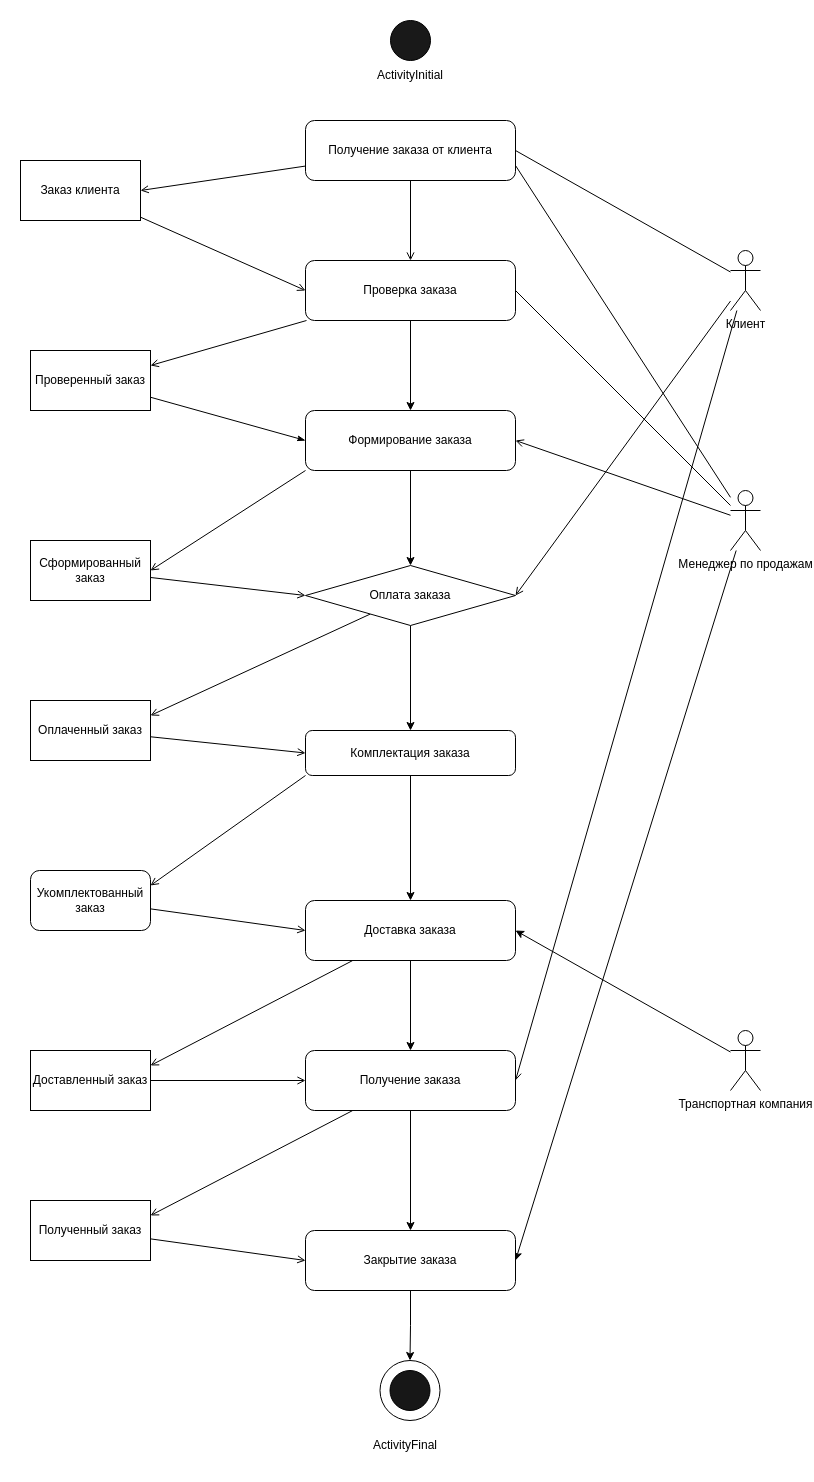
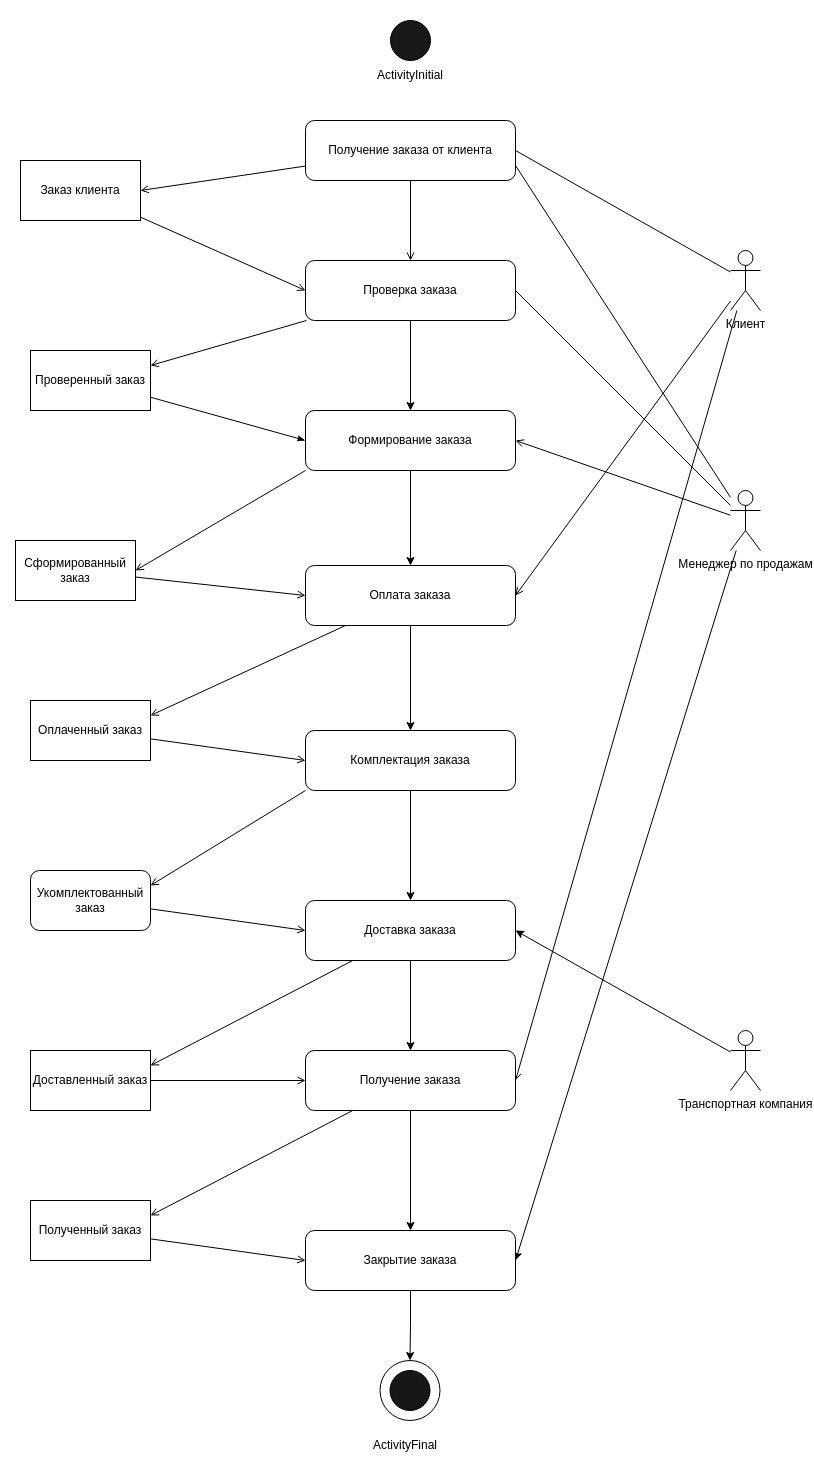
  <mxCell id="0" />
  <mxCell id="1" parent="0" />
  <mxCell id="2" value="" style="ellipse;whiteSpace=wrap;html=1;aspect=fixed;fillColor=#191919;" vertex="1" parent="1"><mxGeometry x="390" y="20" width="40" height="40" as="geometry" /></mxCell>
  <mxCell id="3" value="ActivityInitial" style="text;html=1;align=center;verticalAlign=middle;whiteSpace=wrap;rounded=0;" vertex="1" parent="1"><mxGeometry x="380" y="60" width="60" height="30" as="geometry" /></mxCell>
  <mxCell id="4" style="rounded=0;orthogonalLoop=1;jettySize=auto;html=1;entryX=1;entryY=0.5;entryDx=0;entryDy=0;endArrow=open;endFill=0;" edge="1" parent="1" source="6" target="8"><mxGeometry relative="1" as="geometry" /></mxCell>
  <mxCell id="5" style="edgeStyle=orthogonalEdgeStyle;rounded=0;orthogonalLoop=1;jettySize=auto;html=1;entryX=0.5;entryY=0;entryDx=0;entryDy=0;endArrow=open;endFill=0;" edge="1" parent="1" source="6" target="11"><mxGeometry relative="1" as="geometry" /></mxCell>
  <mxCell id="6" value="Получение заказа от клиента" style="rounded=1;whiteSpace=wrap;html=1;" vertex="1" parent="1"><mxGeometry x="305" y="120" width="210" height="60" as="geometry" /></mxCell>
  <mxCell id="7" style="rounded=0;orthogonalLoop=1;jettySize=auto;html=1;entryX=0;entryY=0.5;entryDx=0;entryDy=0;endArrow=open;endFill=0;" edge="1" parent="1" source="8" target="11"><mxGeometry relative="1" as="geometry" /></mxCell>
  <mxCell id="8" value="Заказ клиента" style="rounded=0;whiteSpace=wrap;html=1;" vertex="1" parent="1"><mxGeometry x="20" y="160" width="120" height="60" as="geometry" /></mxCell>
  <mxCell id="9" style="rounded=0;orthogonalLoop=1;jettySize=auto;html=1;entryX=1;entryY=0.25;entryDx=0;entryDy=0;endArrow=open;endFill=0;" edge="1" parent="1" source="11" target="22"><mxGeometry relative="1" as="geometry" /></mxCell>
  <mxCell id="10" style="edgeStyle=orthogonalEdgeStyle;rounded=0;orthogonalLoop=1;jettySize=auto;html=1;entryX=0.5;entryY=0;entryDx=0;entryDy=0;" edge="1" parent="1" source="11" target="25"><mxGeometry relative="1" as="geometry" /></mxCell>
  <mxCell id="11" value="Проверка заказа" style="rounded=1;whiteSpace=wrap;html=1;" vertex="1" parent="1"><mxGeometry x="305" y="260" width="210" height="60" as="geometry" /></mxCell>
  <mxCell id="12" style="rounded=0;orthogonalLoop=1;jettySize=auto;html=1;entryX=1;entryY=0.5;entryDx=0;entryDy=0;endArrow=none;endFill=0;" edge="1" parent="1" source="15" target="6"><mxGeometry relative="1" as="geometry" /></mxCell>
  <mxCell id="13" style="rounded=0;orthogonalLoop=1;jettySize=auto;html=1;entryX=1;entryY=0.5;entryDx=0;entryDy=0;endArrow=open;endFill=0;" edge="1" parent="1" source="15" target="30"><mxGeometry relative="1" as="geometry" /></mxCell>
  <mxCell id="14" style="rounded=0;orthogonalLoop=1;jettySize=auto;html=1;entryX=1;entryY=0.5;entryDx=0;entryDy=0;endArrow=open;endFill=0;" edge="1" parent="1" source="15" target="45"><mxGeometry relative="1" as="geometry" /></mxCell>
  <mxCell id="15" value="Клиент" style="shape=umlActor;verticalLabelPosition=bottom;verticalAlign=top;html=1;outlineConnect=0;" vertex="1" parent="1"><mxGeometry x="730" y="250" width="30" height="60" as="geometry" /></mxCell>
  <mxCell id="16" style="rounded=0;orthogonalLoop=1;jettySize=auto;html=1;entryX=1;entryY=0.5;entryDx=0;entryDy=0;endArrow=none;endFill=0;" edge="1" parent="1" source="20" target="11"><mxGeometry relative="1" as="geometry" /></mxCell>
  <mxCell id="17" style="rounded=0;orthogonalLoop=1;jettySize=auto;html=1;entryX=1;entryY=0.75;entryDx=0;entryDy=0;endArrow=none;endFill=0;" edge="1" parent="1" source="20" target="6"><mxGeometry relative="1" as="geometry" /></mxCell>
  <mxCell id="18" style="rounded=0;orthogonalLoop=1;jettySize=auto;html=1;entryX=1;entryY=0.5;entryDx=0;entryDy=0;endArrow=open;endFill=0;" edge="1" parent="1" source="20" target="25"><mxGeometry relative="1" as="geometry" /></mxCell>
  <mxCell id="19" style="rounded=0;orthogonalLoop=1;jettySize=auto;html=1;entryX=1;entryY=0.5;entryDx=0;entryDy=0;" edge="1" parent="1" source="20" target="49"><mxGeometry relative="1" as="geometry" /></mxCell>
  <mxCell id="20" value="Менеджер по продажам" style="shape=umlActor;verticalLabelPosition=bottom;verticalAlign=top;html=1;outlineConnect=0;" vertex="1" parent="1"><mxGeometry x="730" y="490" width="30" height="60" as="geometry" /></mxCell>
  <mxCell id="21" style="rounded=0;orthogonalLoop=1;jettySize=auto;html=1;entryX=0;entryY=0.5;entryDx=0;entryDy=0;endArrow=classicThin;endFill=1;" edge="1" parent="1" source="22" target="25"><mxGeometry relative="1" as="geometry" /></mxCell>
  <mxCell id="22" value="Проверенный заказ" style="rounded=0;whiteSpace=wrap;html=1;" vertex="1" parent="1"><mxGeometry x="30" y="350" width="120" height="60" as="geometry" /></mxCell>
  <mxCell id="23" style="rounded=0;orthogonalLoop=1;jettySize=auto;html=1;entryX=1;entryY=0.5;entryDx=0;entryDy=0;endArrow=open;endFill=0;exitX=0;exitY=1;exitDx=0;exitDy=0;" edge="1" parent="1" source="25" target="27"><mxGeometry relative="1" as="geometry" /></mxCell>
  <mxCell id="24" style="edgeStyle=orthogonalEdgeStyle;rounded=0;orthogonalLoop=1;jettySize=auto;html=1;entryX=0.5;entryY=0;entryDx=0;entryDy=0;" edge="1" parent="1" source="25" target="30"><mxGeometry relative="1" as="geometry" /></mxCell>
  <mxCell id="25" value="Формирование заказа" style="rounded=1;whiteSpace=wrap;html=1;" vertex="1" parent="1"><mxGeometry x="305" y="410" width="210" height="60" as="geometry" /></mxCell>
  <mxCell id="26" style="rounded=0;orthogonalLoop=1;jettySize=auto;html=1;entryX=0;entryY=0.5;entryDx=0;entryDy=0;endArrow=open;endFill=0;" edge="1" parent="1" source="27" target="30"><mxGeometry relative="1" as="geometry" /></mxCell>
- <mxCell id="27" value="Сформированный заказ" style="rounded=0;whiteSpace=wrap;html=1;" vertex="1" parent="1"><mxGeometry x="30" y="540" width="120" height="60" as="geometry" /></mxCell>
+ <mxCell id="27" value="Сформированный заказ" style="rounded=0;whiteSpace=wrap;html=1;" vertex="1" parent="1"><mxGeometry x="15" y="540" width="120" height="60" as="geometry" /></mxCell>
  <mxCell id="28" style="rounded=0;orthogonalLoop=1;jettySize=auto;html=1;entryX=1;entryY=0.25;entryDx=0;entryDy=0;endArrow=open;endFill=0;" edge="1" parent="1" source="30" target="32"><mxGeometry relative="1" as="geometry" /></mxCell>
  <mxCell id="29" style="edgeStyle=orthogonalEdgeStyle;rounded=0;orthogonalLoop=1;jettySize=auto;html=1;entryX=0.5;entryY=0;entryDx=0;entryDy=0;" edge="1" parent="1" source="30" target="35"><mxGeometry relative="1" as="geometry" /></mxCell>
- <mxCell id="30" value="Оплата заказа" style="rhombus;whiteSpace=wrap;html=1;" vertex="1" parent="1"><mxGeometry x="305" y="565" width="210" height="60" as="geometry" /></mxCell>
+ <mxCell id="30" value="Оплата заказа" style="rounded=1;whiteSpace=wrap;html=1;" vertex="1" parent="1"><mxGeometry x="305" y="565" width="210" height="60" as="geometry" /></mxCell>
  <mxCell id="31" style="rounded=0;orthogonalLoop=1;jettySize=auto;html=1;entryX=0;entryY=0.5;entryDx=0;entryDy=0;endArrow=open;endFill=0;" edge="1" parent="1" source="32" target="35"><mxGeometry relative="1" as="geometry" /></mxCell>
  <mxCell id="32" value="Оплаченный заказ" style="rounded=0;whiteSpace=wrap;html=1;" vertex="1" parent="1"><mxGeometry x="30" y="700" width="120" height="60" as="geometry" /></mxCell>
  <mxCell id="33" style="rounded=0;orthogonalLoop=1;jettySize=auto;html=1;entryX=1;entryY=0.25;entryDx=0;entryDy=0;endArrow=open;endFill=0;exitX=0;exitY=1;exitDx=0;exitDy=0;" edge="1" parent="1" source="35" target="37"><mxGeometry relative="1" as="geometry" /></mxCell>
  <mxCell id="34" style="edgeStyle=orthogonalEdgeStyle;rounded=0;orthogonalLoop=1;jettySize=auto;html=1;entryX=0.5;entryY=0;entryDx=0;entryDy=0;" edge="1" parent="1" source="35" target="40"><mxGeometry relative="1" as="geometry" /></mxCell>
- <mxCell id="35" value="Комплектация заказа" style="rounded=1;whiteSpace=wrap;html=1;" vertex="1" parent="1"><mxGeometry x="305" y="730" width="210" height="45" as="geometry" /></mxCell>
+ <mxCell id="35" value="Комплектация заказа" style="rounded=1;whiteSpace=wrap;html=1;" vertex="1" parent="1"><mxGeometry x="305" y="730" width="210" height="60" as="geometry" /></mxCell>
  <mxCell id="36" style="rounded=0;orthogonalLoop=1;jettySize=auto;html=1;entryX=0;entryY=0.5;entryDx=0;entryDy=0;endArrow=open;endFill=0;" edge="1" parent="1" source="37" target="40"><mxGeometry relative="1" as="geometry" /></mxCell>
  <mxCell id="37" value="Укомплектованный заказ" style="whiteSpace=wrap;html=1;rounded=1;" vertex="1" parent="1"><mxGeometry x="30" y="870" width="120" height="60" as="geometry" /></mxCell>
  <mxCell id="38" style="rounded=0;orthogonalLoop=1;jettySize=auto;html=1;entryX=1;entryY=0.25;entryDx=0;entryDy=0;endArrow=open;endFill=0;" edge="1" parent="1" source="40" target="42"><mxGeometry relative="1" as="geometry" /></mxCell>
  <mxCell id="39" style="edgeStyle=orthogonalEdgeStyle;rounded=0;orthogonalLoop=1;jettySize=auto;html=1;entryX=0.5;entryY=0;entryDx=0;entryDy=0;" edge="1" parent="1" source="40" target="45"><mxGeometry relative="1" as="geometry" /></mxCell>
  <mxCell id="40" value="Доставка заказа" style="rounded=1;whiteSpace=wrap;html=1;" vertex="1" parent="1"><mxGeometry x="305" y="900" width="210" height="60" as="geometry" /></mxCell>
  <mxCell id="41" style="rounded=0;orthogonalLoop=1;jettySize=auto;html=1;entryX=0;entryY=0.5;entryDx=0;entryDy=0;endArrow=open;endFill=0;" edge="1" parent="1" source="42" target="45"><mxGeometry relative="1" as="geometry" /></mxCell>
  <mxCell id="42" value="Доставленный заказ" style="rounded=0;whiteSpace=wrap;html=1;" vertex="1" parent="1"><mxGeometry x="30" y="1050" width="120" height="60" as="geometry" /></mxCell>
  <mxCell id="43" style="rounded=0;orthogonalLoop=1;jettySize=auto;html=1;entryX=1;entryY=0.25;entryDx=0;entryDy=0;endArrow=open;endFill=0;" edge="1" parent="1" source="45" target="47"><mxGeometry relative="1" as="geometry" /></mxCell>
  <mxCell id="44" style="edgeStyle=orthogonalEdgeStyle;rounded=0;orthogonalLoop=1;jettySize=auto;html=1;entryX=0.5;entryY=0;entryDx=0;entryDy=0;" edge="1" parent="1" source="45" target="49"><mxGeometry relative="1" as="geometry" /></mxCell>
  <mxCell id="45" value="Получение заказа" style="rounded=1;whiteSpace=wrap;html=1;" vertex="1" parent="1"><mxGeometry x="305" y="1050" width="210" height="60" as="geometry" /></mxCell>
  <mxCell id="46" style="rounded=0;orthogonalLoop=1;jettySize=auto;html=1;entryX=0;entryY=0.5;entryDx=0;entryDy=0;endArrow=open;endFill=0;" edge="1" parent="1" source="47" target="49"><mxGeometry relative="1" as="geometry" /></mxCell>
  <mxCell id="47" value="Полученный заказ" style="rounded=0;whiteSpace=wrap;html=1;" vertex="1" parent="1"><mxGeometry x="30" y="1200" width="120" height="60" as="geometry" /></mxCell>
  <mxCell id="48" style="edgeStyle=orthogonalEdgeStyle;rounded=0;orthogonalLoop=1;jettySize=auto;html=1;entryX=0.5;entryY=0;entryDx=0;entryDy=0;" edge="1" parent="1" source="49" target="50"><mxGeometry relative="1" as="geometry" /></mxCell>
  <mxCell id="49" value="Закрытие заказа" style="rounded=1;whiteSpace=wrap;html=1;" vertex="1" parent="1"><mxGeometry x="305" y="1230" width="210" height="60" as="geometry" /></mxCell>
  <mxCell id="50" value="" style="ellipse;whiteSpace=wrap;html=1;aspect=fixed;" vertex="1" parent="1"><mxGeometry x="379.5" y="1360" width="60" height="60" as="geometry" /></mxCell>
  <mxCell id="51" value="" style="ellipse;whiteSpace=wrap;html=1;aspect=fixed;fillColor=#171717;" vertex="1" parent="1"><mxGeometry x="389.5" y="1370" width="40" height="40" as="geometry" /></mxCell>
  <mxCell id="52" value="ActivityFinal" style="text;html=1;align=center;verticalAlign=middle;whiteSpace=wrap;rounded=0;" vertex="1" parent="1"><mxGeometry x="374.5" y="1430" width="60" height="30" as="geometry" /></mxCell>
  <mxCell id="53" style="rounded=0;orthogonalLoop=1;jettySize=auto;html=1;entryX=1;entryY=0.5;entryDx=0;entryDy=0;" edge="1" parent="1" source="54" target="40"><mxGeometry relative="1" as="geometry" /></mxCell>
  <mxCell id="54" value="Транспортная компания" style="shape=umlActor;verticalLabelPosition=bottom;verticalAlign=top;html=1;outlineConnect=0;" vertex="1" parent="1"><mxGeometry x="730" y="1030" width="30" height="60" as="geometry" /></mxCell>
